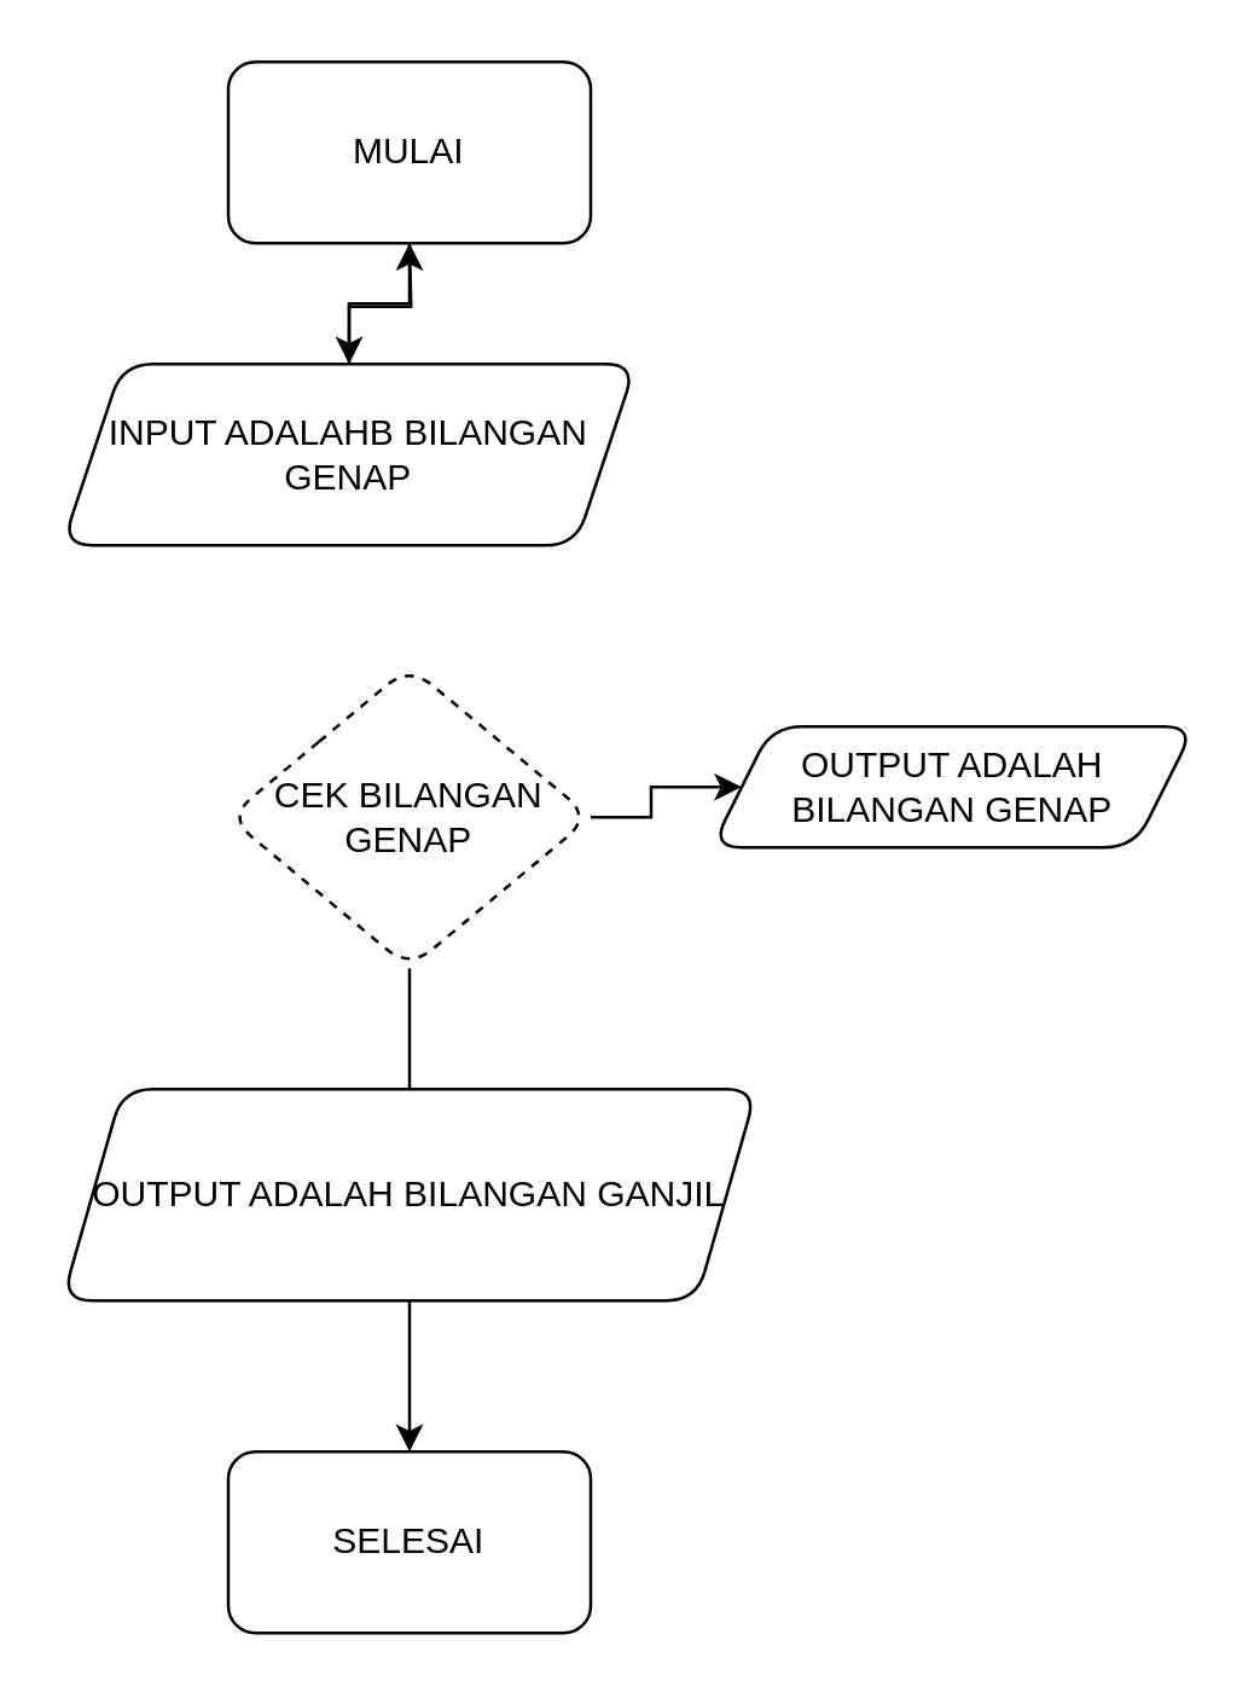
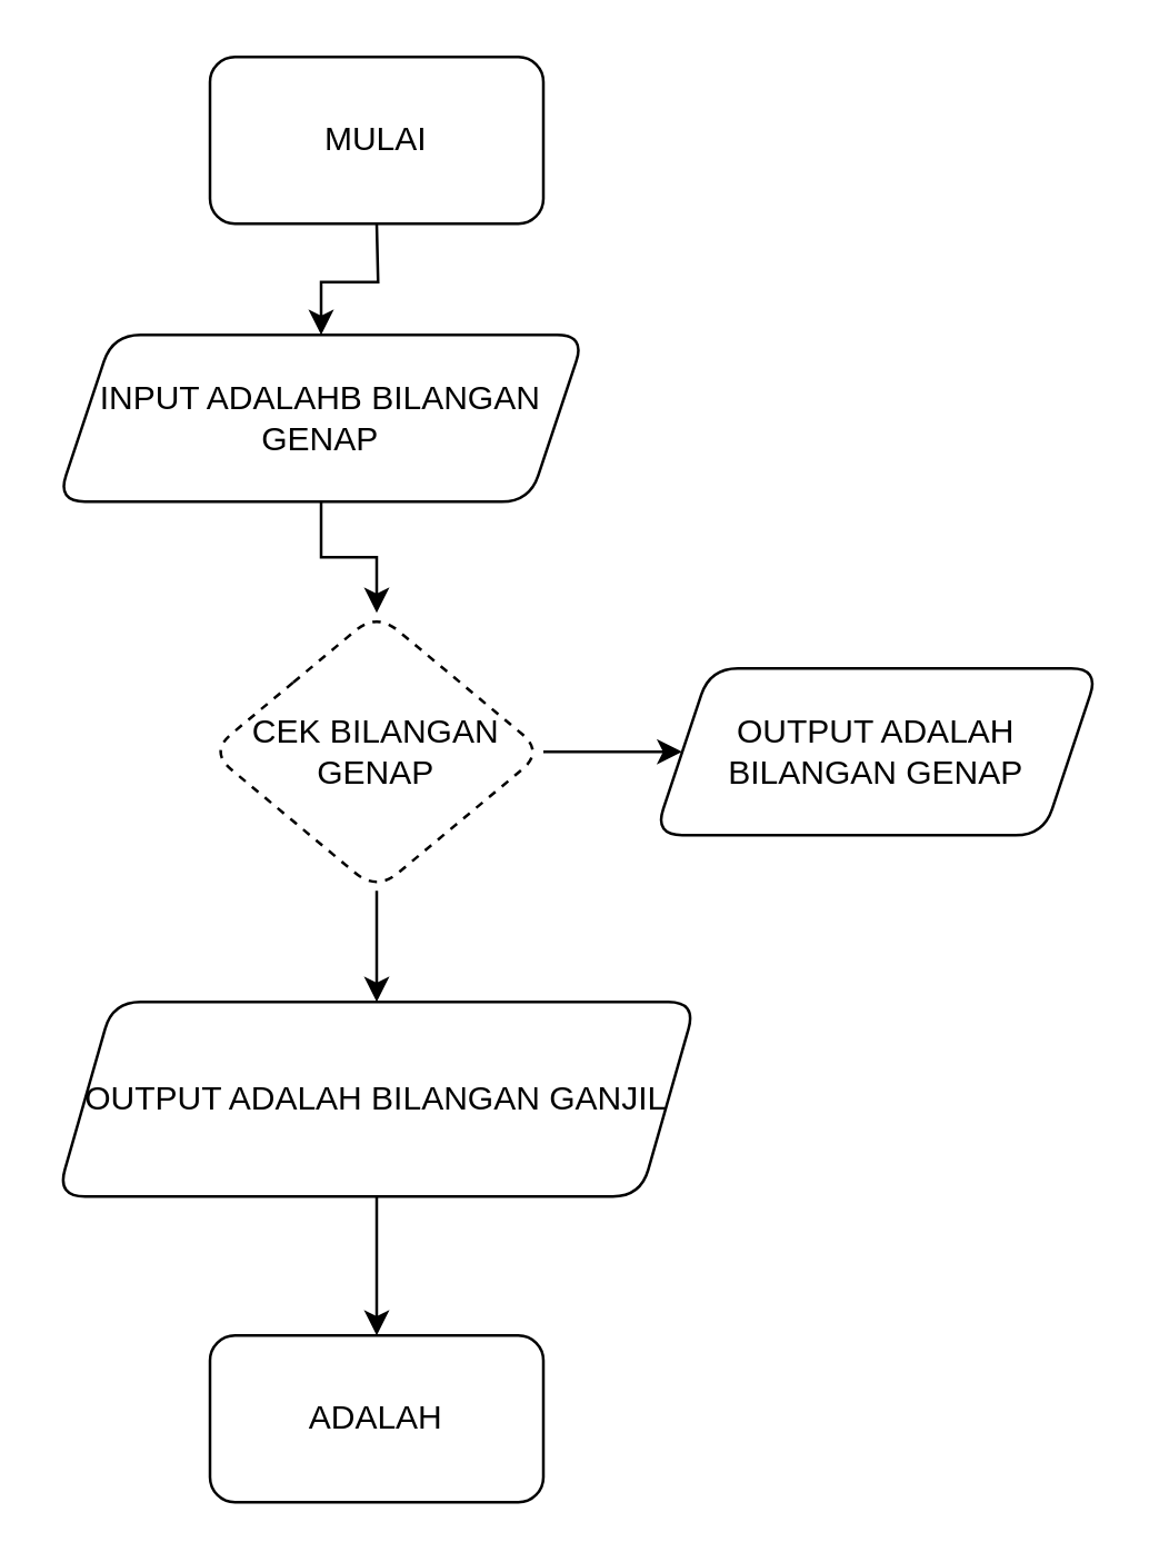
  <mxCell id="0" />
  <mxCell id="1" parent="0" />
  <mxCell id="2" value="" style="edgeStyle=orthogonalEdgeStyle;rounded=0;orthogonalLoop=1;jettySize=auto;html=1;" edge="1" parent="1" target="4"><mxGeometry relative="1" as="geometry"><mxPoint x="135" y="80" as="sourcePoint" /></mxGeometry></mxCell>
- <mxCell id="3" value="" style="edgeStyle=orthogonalEdgeStyle;rounded=0;orthogonalLoop=1;jettySize=auto;html=1;" edge="1" parent="1" source="4" target="11"><mxGeometry relative="1" as="geometry" /></mxCell>
+ <mxCell id="3" value="" style="edgeStyle=orthogonalEdgeStyle;rounded=0;orthogonalLoop=1;jettySize=auto;html=1;" edge="1" parent="1" source="4" target="7"><mxGeometry relative="1" as="geometry" /></mxCell>
  <mxCell id="4" value="INPUT ADALAHB BILANGAN GENAP" style="shape=parallelogram;perimeter=parallelogramPerimeter;whiteSpace=wrap;html=1;fixedSize=1;rounded=1;" vertex="1" parent="1"><mxGeometry x="20" y="120" width="190" height="60" as="geometry" /></mxCell>
  <mxCell id="5" value="" style="edgeStyle=orthogonalEdgeStyle;rounded=0;orthogonalLoop=1;jettySize=auto;html=1;" edge="1" parent="1" source="7" target="8"><mxGeometry relative="1" as="geometry" /></mxCell>
- <mxCell id="6" value="" style="edgeStyle=orthogonalEdgeStyle;rounded=0;orthogonalLoop=1;jettySize=auto;html=1;endArrow=none;" edge="1" parent="1" source="7" target="10"><mxGeometry relative="1" as="geometry" /></mxCell>
+ <mxCell id="6" value="" style="edgeStyle=orthogonalEdgeStyle;rounded=0;orthogonalLoop=1;jettySize=auto;html=1;" edge="1" parent="1" source="7" target="10"><mxGeometry relative="1" as="geometry" /></mxCell>
  <mxCell id="7" value="CEK BILANGAN GENAP" style="rhombus;whiteSpace=wrap;html=1;rounded=1;dashed=1;" vertex="1" parent="1"><mxGeometry x="75" y="220" width="120" height="100" as="geometry" /></mxCell>
- <mxCell id="8" value="OUTPUT ADALAH BILANGAN GENAP" style="shape=parallelogram;perimeter=parallelogramPerimeter;whiteSpace=wrap;html=1;fixedSize=1;rounded=1;" vertex="1" parent="1"><mxGeometry x="235" y="240" width="160" height="40" as="geometry" /></mxCell>
+ <mxCell id="8" value="OUTPUT ADALAH BILANGAN GENAP" style="shape=parallelogram;perimeter=parallelogramPerimeter;whiteSpace=wrap;html=1;fixedSize=1;rounded=1;" vertex="1" parent="1"><mxGeometry x="235" y="240" width="160" height="60" as="geometry" /></mxCell>
  <mxCell id="9" value="" style="edgeStyle=orthogonalEdgeStyle;rounded=0;orthogonalLoop=1;jettySize=auto;html=1;" edge="1" parent="1" source="10"><mxGeometry relative="1" as="geometry"><mxPoint x="135" y="480" as="targetPoint" /></mxGeometry></mxCell>
  <mxCell id="10" value="OUTPUT ADALAH BILANGAN GANJIL" style="shape=parallelogram;perimeter=parallelogramPerimeter;whiteSpace=wrap;html=1;fixedSize=1;rounded=1;" vertex="1" parent="1"><mxGeometry x="20" y="360" width="230" height="70" as="geometry" /></mxCell>
  <mxCell id="11" value="MULAI" style="rounded=1;whiteSpace=wrap;html=1;" vertex="1" parent="1"><mxGeometry x="75" y="20" width="120" height="60" as="geometry" /></mxCell>
- <mxCell id="12" value="SELESAI" style="rounded=1;whiteSpace=wrap;html=1;" vertex="1" parent="1"><mxGeometry x="75" y="480" width="120" height="60" as="geometry" /></mxCell>
+ <mxCell id="12" value="ADALAH" style="rounded=1;whiteSpace=wrap;html=1;" vertex="1" parent="1"><mxGeometry x="75" y="480" width="120" height="60" as="geometry" /></mxCell>
